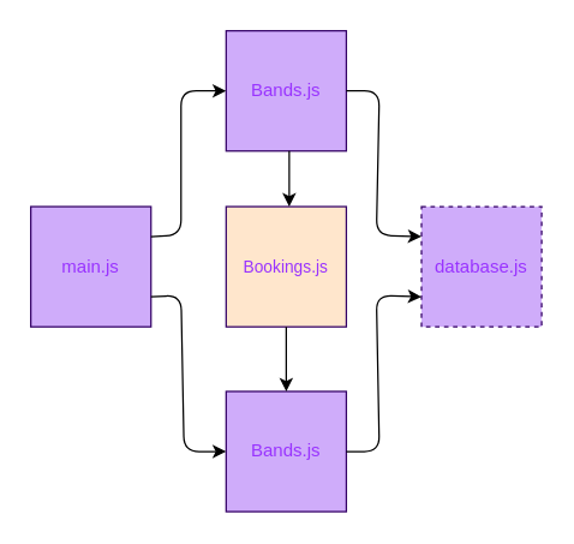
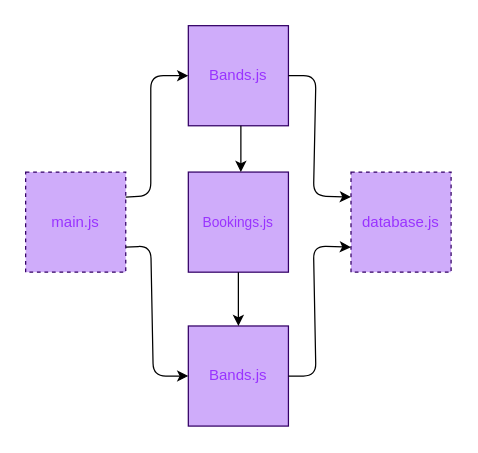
  <mxCell id="0" />
  <mxCell id="1" parent="0" />
  <mxCell id="2" value="&lt;font color=&quot;#9933ff&quot;&gt;Bands.js&lt;/font&gt;" style="whiteSpace=wrap;html=1;aspect=fixed;fillColor=#CFACFA;strokeColor=#330066;" parent="1" vertex="1"><mxGeometry x="150" y="20" width="80" height="80" as="geometry" /></mxCell>
- <mxCell id="3" value="&lt;font style=&quot;font-size: 11px;&quot; color=&quot;#9933ff&quot;&gt;Bookings.js&lt;/font&gt;" style="whiteSpace=wrap;html=1;aspect=fixed;fillColor=#ffe6cc;strokeColor=#330066;" parent="1" vertex="1"><mxGeometry x="150" y="137" width="80" height="80" as="geometry" /></mxCell>
+ <mxCell id="3" value="&lt;font style=&quot;font-size: 11px;&quot; color=&quot;#9933ff&quot;&gt;Bookings.js&lt;/font&gt;" style="whiteSpace=wrap;html=1;aspect=fixed;fillColor=#CFACFA;strokeColor=#330066;" parent="1" vertex="1"><mxGeometry x="150" y="137" width="80" height="80" as="geometry" /></mxCell>
  <mxCell id="4" value="&lt;font color=&quot;#9933ff&quot;&gt;Bands.js&lt;/font&gt;" style="whiteSpace=wrap;html=1;aspect=fixed;fillColor=#CFACFA;strokeColor=#330066;" parent="1" vertex="1"><mxGeometry x="150" y="260" width="80" height="80" as="geometry" /></mxCell>
- <mxCell id="5" value="&lt;font color=&quot;#9933ff&quot;&gt;main.js&lt;/font&gt;" style="whiteSpace=wrap;html=1;aspect=fixed;fillColor=#CFACFA;strokeColor=#330066;" parent="1" vertex="1"><mxGeometry x="20" y="137" width="80" height="80" as="geometry" /></mxCell>
+ <mxCell id="5" value="&lt;font color=&quot;#9933ff&quot;&gt;main.js&lt;/font&gt;" style="whiteSpace=wrap;html=1;aspect=fixed;fillColor=#CFACFA;strokeColor=#330066;dashed=1;" parent="1" vertex="1"><mxGeometry x="20" y="137" width="80" height="80" as="geometry" /></mxCell>
  <mxCell id="6" value="&lt;font color=&quot;#9933ff&quot;&gt;database.js&lt;/font&gt;" style="whiteSpace=wrap;html=1;aspect=fixed;fillColor=#CFACFA;strokeColor=#330066;dashed=1;" parent="1" vertex="1"><mxGeometry x="280" y="137" width="80" height="80" as="geometry" /></mxCell>
  <mxCell id="7" value="" style="endArrow=classic;html=1;fontSize=11;fontColor=#9933FF;exitX=1;exitY=0.25;exitDx=0;exitDy=0;entryX=0;entryY=0.5;entryDx=0;entryDy=0;" parent="1" source="5" target="2" edge="1"><mxGeometry width="50" height="50" relative="1" as="geometry"><mxPoint x="140" y="276" as="sourcePoint" /><mxPoint x="130" y="76" as="targetPoint" /><Array as="points"><mxPoint x="120" y="156" /><mxPoint x="120" y="60" /></Array></mxGeometry></mxCell>
  <mxCell id="8" value="" style="endArrow=classic;html=1;fontSize=11;fontColor=#9933FF;exitX=1;exitY=0.75;exitDx=0;exitDy=0;entryX=0;entryY=0.5;entryDx=0;entryDy=0;" parent="1" source="5" target="4" edge="1"><mxGeometry width="50" height="50" relative="1" as="geometry"><mxPoint x="10" y="301" as="sourcePoint" /><mxPoint x="60" y="251" as="targetPoint" /><Array as="points"><mxPoint x="120" y="196" /><mxPoint x="122" y="300" /></Array></mxGeometry></mxCell>
  <mxCell id="9" value="" style="endArrow=classic;html=1;fontSize=11;fontColor=#9933FF;exitX=1;exitY=0.5;exitDx=0;exitDy=0;entryX=0;entryY=0.25;entryDx=0;entryDy=0;" parent="1" source="2" target="6" edge="1"><mxGeometry width="50" height="50" relative="1" as="geometry"><mxPoint x="255" y="86" as="sourcePoint" /><mxPoint x="305" y="36" as="targetPoint" /><Array as="points"><mxPoint x="252" y="60" /><mxPoint x="250" y="156" /></Array></mxGeometry></mxCell>
  <mxCell id="10" value="" style="endArrow=classic;html=1;fontSize=11;fontColor=#9933FF;exitX=1;exitY=0.5;exitDx=0;exitDy=0;entryX=0;entryY=0.75;entryDx=0;entryDy=0;" parent="1" source="4" target="6" edge="1"><mxGeometry width="50" height="50" relative="1" as="geometry"><mxPoint x="260" y="296" as="sourcePoint" /><mxPoint x="250" y="196" as="targetPoint" /><Array as="points"><mxPoint x="252" y="300" /><mxPoint x="250" y="196" /></Array></mxGeometry></mxCell>
  <mxCell id="11" value="" style="endArrow=classic;html=1;entryX=0.5;entryY=0;entryDx=0;entryDy=0;exitX=0.5;exitY=1;exitDx=0;exitDy=0;" edge="1" parent="1" source="3" target="4"><mxGeometry width="50" height="50" relative="1" as="geometry"><mxPoint x="186" y="217" as="sourcePoint" /><mxPoint x="192" y="260" as="targetPoint" /><Array as="points" /></mxGeometry></mxCell>
  <mxCell id="12" value="" style="endArrow=classic;html=1;" edge="1" parent="1"><mxGeometry width="50" height="50" relative="1" as="geometry"><mxPoint x="192" y="100" as="sourcePoint" /><mxPoint x="192" y="137" as="targetPoint" /><Array as="points" /></mxGeometry></mxCell>
